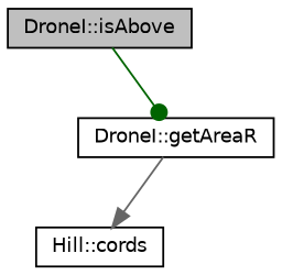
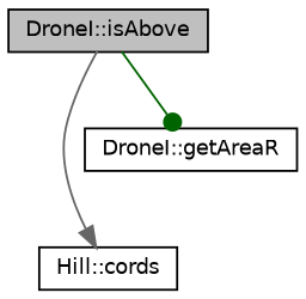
  digraph {
    rankdir=TB
    node [color=black fillcolor=white fontname=Helvetica fontsize=10 shape=record style=filled]
    edge [fontname=Helvetica fontsize=10 labelfontname=Helvetica labelfontsize=10 style=solid]
    n1 [fillcolor=grey75 fontcolor=black height=0.2 label="DroneI::isAbove" width=0.4]
    n2 [height=0.2 label="Hill::cords" width=0.4]
    n3 [height=0.2 label="DroneI::getAreaR" width=0.4]
-   n3 -> n2 [arrowhead=normal color=gray40]
+   n1 -> n2 [arrowhead=normal color=gray40]
    n1 -> n3 [arrowhead=dot color=darkgreen]
  }
